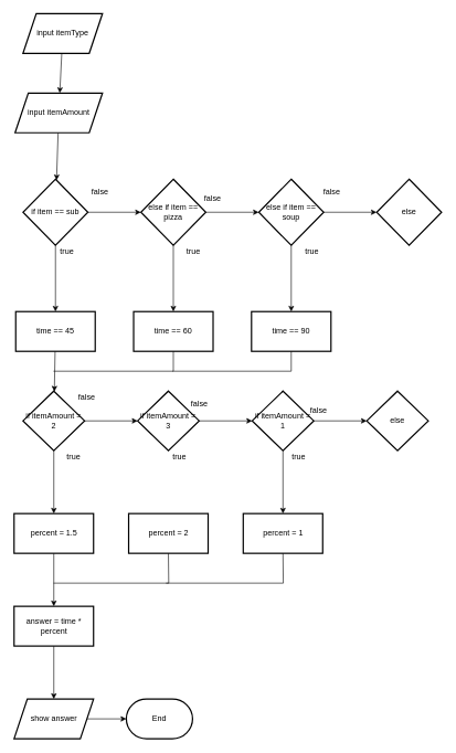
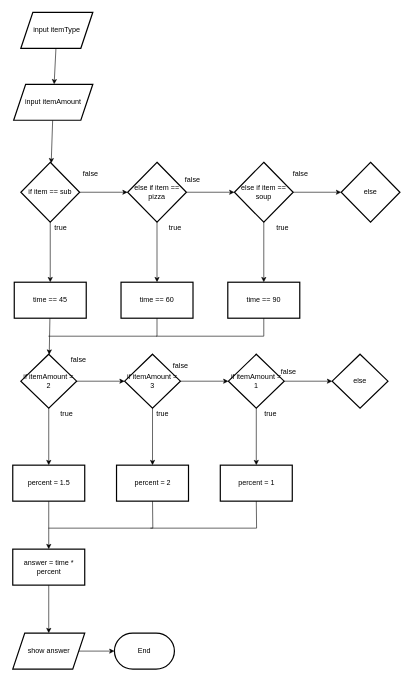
  <mxCell id="0" />
  <mxCell id="1" parent="0" />
  <mxCell id="2" value="" style="edgeStyle=none;html=1;" edge="1" parent="1" source="3" target="8"><mxGeometry relative="1" as="geometry" /></mxCell>
  <mxCell id="3" value="input itemAmount" style="shape=parallelogram;perimeter=parallelogramPerimeter;whiteSpace=wrap;html=1;fixedSize=1;strokeWidth=2;" vertex="1" parent="1"><mxGeometry x="22" y="140" width="132" height="60" as="geometry" /></mxCell>
  <mxCell id="4" value="" style="edgeStyle=none;html=1;" edge="1" parent="1" source="5" target="3"><mxGeometry relative="1" as="geometry" /></mxCell>
  <mxCell id="5" value="input itemType" style="shape=parallelogram;perimeter=parallelogramPerimeter;whiteSpace=wrap;html=1;fixedSize=1;strokeWidth=2;" vertex="1" parent="1"><mxGeometry x="34" y="20" width="120" height="60" as="geometry" /></mxCell>
  <mxCell id="6" value="" style="edgeStyle=none;html=1;" edge="1" parent="1" source="8" target="11"><mxGeometry relative="1" as="geometry" /></mxCell>
  <mxCell id="7" value="" style="edgeStyle=none;html=1;" edge="1" parent="1" source="8" target="16"><mxGeometry relative="1" as="geometry" /></mxCell>
  <mxCell id="8" value="if item == sub" style="rhombus;whiteSpace=wrap;html=1;strokeWidth=2;" vertex="1" parent="1"><mxGeometry x="34" y="270" width="98" height="100" as="geometry" /></mxCell>
  <mxCell id="9" value="" style="edgeStyle=none;html=1;" edge="1" parent="1" source="11" target="14"><mxGeometry relative="1" as="geometry" /></mxCell>
  <mxCell id="10" value="" style="edgeStyle=none;html=1;" edge="1" parent="1" source="11" target="17"><mxGeometry relative="1" as="geometry" /></mxCell>
  <mxCell id="11" value="else if item == pizza" style="rhombus;whiteSpace=wrap;html=1;strokeWidth=2;" vertex="1" parent="1"><mxGeometry x="212" y="270" width="98" height="100" as="geometry" /></mxCell>
  <mxCell id="12" value="" style="edgeStyle=none;html=1;" edge="1" parent="1" source="14" target="18"><mxGeometry relative="1" as="geometry" /></mxCell>
  <mxCell id="13" value="" style="edgeStyle=none;rounded=0;html=1;" edge="1" parent="1" source="14" target="46"><mxGeometry relative="1" as="geometry" /></mxCell>
  <mxCell id="14" value="else if item == soup" style="rhombus;whiteSpace=wrap;html=1;strokeWidth=2;" vertex="1" parent="1"><mxGeometry x="390" y="270" width="98" height="100" as="geometry" /></mxCell>
  <mxCell id="15" value="" style="edgeStyle=none;html=1;" edge="1" parent="1" source="16" target="21"><mxGeometry relative="1" as="geometry" /></mxCell>
  <mxCell id="16" value="time == 45" style="whiteSpace=wrap;html=1;strokeWidth=2;" vertex="1" parent="1"><mxGeometry x="23" y="470" width="120" height="60" as="geometry" /></mxCell>
  <mxCell id="17" value="time == 60" style="whiteSpace=wrap;html=1;strokeWidth=2;" vertex="1" parent="1"><mxGeometry x="201" y="470" width="120" height="60" as="geometry" /></mxCell>
  <mxCell id="18" value="time == 90" style="whiteSpace=wrap;html=1;strokeWidth=2;" vertex="1" parent="1"><mxGeometry x="379" y="470" width="120" height="60" as="geometry" /></mxCell>
  <mxCell id="19" value="" style="edgeStyle=none;html=1;" edge="1" parent="1" source="21" target="23"><mxGeometry relative="1" as="geometry" /></mxCell>
  <mxCell id="20" value="" style="edgeStyle=none;html=1;" edge="1" parent="1" source="21" target="26"><mxGeometry relative="1" as="geometry" /></mxCell>
  <mxCell id="21" value="if itemAmount = 2" style="rhombus;whiteSpace=wrap;html=1;strokeWidth=2;" vertex="1" parent="1"><mxGeometry x="34" y="590" width="93" height="90" as="geometry" /></mxCell>
  <mxCell id="22" value="" style="edgeStyle=none;html=1;" edge="1" parent="1" source="23" target="32"><mxGeometry relative="1" as="geometry" /></mxCell>
  <mxCell id="23" value="percent = 1.5" style="whiteSpace=wrap;html=1;strokeWidth=2;" vertex="1" parent="1"><mxGeometry x="20.5" y="775" width="120" height="60" as="geometry" /></mxCell>
+ <mxCell id="24" value="" style="edgeStyle=none;html=1;" edge="1" parent="1" source="26" target="27"><mxGeometry relative="1" as="geometry" /></mxCell>
  <mxCell id="25" value="" style="edgeStyle=none;html=1;" edge="1" parent="1" source="26" target="30"><mxGeometry relative="1" as="geometry" /></mxCell>
  <mxCell id="26" value="if itemAmount = 3" style="rhombus;whiteSpace=wrap;html=1;strokeWidth=2;" vertex="1" parent="1"><mxGeometry x="207" y="590" width="93" height="90" as="geometry" /></mxCell>
  <mxCell id="27" value="percent = 2" style="whiteSpace=wrap;html=1;strokeWidth=2;" vertex="1" parent="1"><mxGeometry x="193.5" y="775" width="120" height="60" as="geometry" /></mxCell>
  <mxCell id="28" value="" style="edgeStyle=none;rounded=0;html=1;" edge="1" parent="1" source="30" target="39"><mxGeometry relative="1" as="geometry" /></mxCell>
  <mxCell id="29" value="" style="edgeStyle=none;rounded=0;html=1;" edge="1" parent="1" source="30" target="40"><mxGeometry relative="1" as="geometry" /></mxCell>
  <mxCell id="30" value="if itemAmount = 1" style="rhombus;whiteSpace=wrap;html=1;strokeWidth=2;" vertex="1" parent="1"><mxGeometry x="380" y="590" width="93" height="90" as="geometry" /></mxCell>
  <mxCell id="31" value="" style="edgeStyle=none;html=1;" edge="1" parent="1" source="32" target="34"><mxGeometry relative="1" as="geometry" /></mxCell>
  <mxCell id="32" value="answer = time * percent" style="whiteSpace=wrap;html=1;strokeWidth=2;" vertex="1" parent="1"><mxGeometry x="20.5" y="915" width="120" height="60" as="geometry" /></mxCell>
  <mxCell id="33" value="" style="edgeStyle=none;html=1;" edge="1" parent="1" source="34" target="35"><mxGeometry relative="1" as="geometry" /></mxCell>
  <mxCell id="34" value="show answer" style="shape=parallelogram;perimeter=parallelogramPerimeter;whiteSpace=wrap;html=1;fixedSize=1;strokeWidth=2;" vertex="1" parent="1"><mxGeometry x="20.5" y="1055" width="120" height="60" as="geometry" /></mxCell>
  <mxCell id="35" value="End" style="strokeWidth=2;html=1;shape=mxgraph.flowchart.terminator;whiteSpace=wrap;" vertex="1" parent="1"><mxGeometry x="190" y="1055" width="100" height="60" as="geometry" /></mxCell>
  <mxCell id="36" value="" style="endArrow=none;html=1;exitX=0.5;exitY=1;exitDx=0;exitDy=0;rounded=0;" edge="1" parent="1" source="17"><mxGeometry width="50" height="50" relative="1" as="geometry"><mxPoint x="430" y="660" as="sourcePoint" /><mxPoint x="80" y="560" as="targetPoint" /><Array as="points"><mxPoint x="261" y="560" /></Array></mxGeometry></mxCell>
  <mxCell id="37" value="" style="endArrow=none;html=1;rounded=0;entryX=0.5;entryY=1;entryDx=0;entryDy=0;" edge="1" parent="1" target="18"><mxGeometry width="50" height="50" relative="1" as="geometry"><mxPoint x="260" y="560" as="sourcePoint" /><mxPoint x="480" y="610" as="targetPoint" /><Array as="points"><mxPoint x="439" y="560" /></Array></mxGeometry></mxCell>
  <mxCell id="38" value="" style="endArrow=none;html=1;rounded=0;entryX=0.5;entryY=1;entryDx=0;entryDy=0;" edge="1" parent="1" target="27"><mxGeometry width="50" height="50" relative="1" as="geometry"><mxPoint x="80" y="880" as="sourcePoint" /><mxPoint x="480" y="710" as="targetPoint" /><Array as="points"><mxPoint x="254" y="880" /></Array></mxGeometry></mxCell>
  <mxCell id="39" value="percent = 1" style="whiteSpace=wrap;html=1;strokeWidth=2;" vertex="1" parent="1"><mxGeometry x="366.5" y="775" width="120" height="60" as="geometry" /></mxCell>
  <mxCell id="40" value="else" style="rhombus;whiteSpace=wrap;html=1;strokeWidth=2;" vertex="1" parent="1"><mxGeometry x="553" y="590" width="93" height="90" as="geometry" /></mxCell>
  <mxCell id="41" value="" style="endArrow=none;html=1;rounded=0;entryX=0.5;entryY=1;entryDx=0;entryDy=0;" edge="1" parent="1" target="39"><mxGeometry width="50" height="50" relative="1" as="geometry"><mxPoint x="250" y="880" as="sourcePoint" /><mxPoint x="600" y="730" as="targetPoint" /><Array as="points"><mxPoint x="427" y="880" /></Array></mxGeometry></mxCell>
  <mxCell id="42" value="false" style="text;html=1;align=center;verticalAlign=middle;resizable=0;points=[];autosize=1;strokeColor=none;fillColor=none;" vertex="1" parent="1"><mxGeometry x="130" y="280" width="40" height="20" as="geometry" /></mxCell>
  <mxCell id="43" value="true" style="text;html=1;align=center;verticalAlign=middle;resizable=0;points=[];autosize=1;strokeColor=none;fillColor=none;" vertex="1" parent="1"><mxGeometry x="80" y="370" width="40" height="20" as="geometry" /></mxCell>
  <mxCell id="44" value="false" style="text;html=1;align=center;verticalAlign=middle;resizable=0;points=[];autosize=1;strokeColor=none;fillColor=none;" vertex="1" parent="1"><mxGeometry x="300" y="290" width="40" height="20" as="geometry" /></mxCell>
  <mxCell id="45" value="true" style="text;html=1;align=center;verticalAlign=middle;resizable=0;points=[];autosize=1;strokeColor=none;fillColor=none;" vertex="1" parent="1"><mxGeometry x="271" y="370" width="40" height="20" as="geometry" /></mxCell>
  <mxCell id="46" value="else" style="rhombus;whiteSpace=wrap;html=1;strokeWidth=2;" vertex="1" parent="1"><mxGeometry x="568" y="270" width="98" height="100" as="geometry" /></mxCell>
  <mxCell id="47" value="false" style="text;html=1;align=center;verticalAlign=middle;resizable=0;points=[];autosize=1;strokeColor=none;fillColor=none;" vertex="1" parent="1"><mxGeometry x="480" y="280" width="40" height="20" as="geometry" /></mxCell>
  <mxCell id="48" value="true" style="text;html=1;align=center;verticalAlign=middle;resizable=0;points=[];autosize=1;strokeColor=none;fillColor=none;" vertex="1" parent="1"><mxGeometry x="450" y="370" width="40" height="20" as="geometry" /></mxCell>
  <mxCell id="49" value="true" style="text;html=1;align=center;verticalAlign=middle;resizable=0;points=[];autosize=1;strokeColor=none;fillColor=none;" vertex="1" parent="1"><mxGeometry x="90" y="680" width="40" height="20" as="geometry" /></mxCell>
  <mxCell id="50" value="false" style="text;html=1;align=center;verticalAlign=middle;resizable=0;points=[];autosize=1;strokeColor=none;fillColor=none;" vertex="1" parent="1"><mxGeometry x="110" y="590" width="40" height="20" as="geometry" /></mxCell>
  <mxCell id="51" value="false" style="text;html=1;align=center;verticalAlign=middle;resizable=0;points=[];autosize=1;strokeColor=none;fillColor=none;" vertex="1" parent="1"><mxGeometry x="280" y="600" width="40" height="20" as="geometry" /></mxCell>
  <mxCell id="52" value="true" style="text;html=1;align=center;verticalAlign=middle;resizable=0;points=[];autosize=1;strokeColor=none;fillColor=none;" vertex="1" parent="1"><mxGeometry x="250" y="680" width="40" height="20" as="geometry" /></mxCell>
  <mxCell id="53" value="false" style="text;html=1;align=center;verticalAlign=middle;resizable=0;points=[];autosize=1;strokeColor=none;fillColor=none;" vertex="1" parent="1"><mxGeometry x="460" y="610" width="40" height="20" as="geometry" /></mxCell>
  <mxCell id="54" value="true" style="text;html=1;align=center;verticalAlign=middle;resizable=0;points=[];autosize=1;strokeColor=none;fillColor=none;" vertex="1" parent="1"><mxGeometry x="430" y="680" width="40" height="20" as="geometry" /></mxCell>
